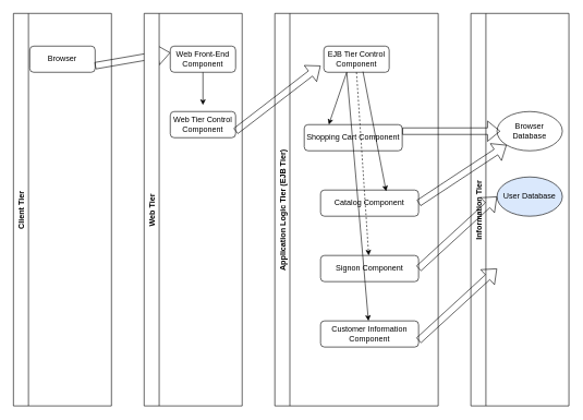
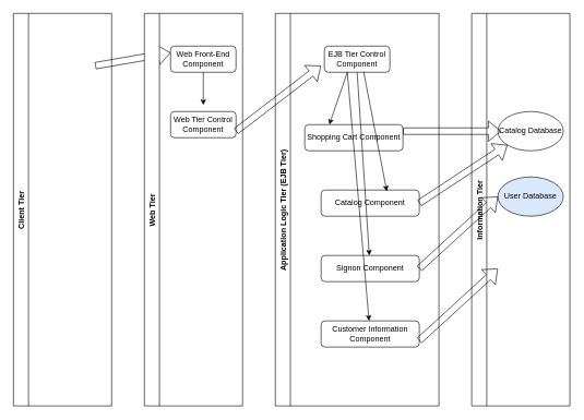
  <mxCell id="0" />
  <mxCell id="1" parent="0" />
  <mxCell id="2" value="Client Tier" style="swimlane;horizontal=0;" vertex="1" parent="1"><mxGeometry x="20" y="20" width="150" height="600" as="geometry" /></mxCell>
- <mxCell id="3" value="Browser" style="rounded=1;whiteSpace=wrap;html=1;" vertex="1" parent="2"><mxGeometry x="25" y="50" width="100" height="40" as="geometry" /></mxCell>
  <mxCell id="4" value="" style="shape=flexArrow;endArrow=classic;html=1;rounded=0;entryX=0;entryY=0.25;entryDx=0;entryDy=0;" edge="1" parent="2" target="6"><mxGeometry width="50" height="50" relative="1" as="geometry"><mxPoint x="125" y="80" as="sourcePoint" /><mxPoint x="230" y="70" as="targetPoint" /></mxGeometry></mxCell>
  <mxCell id="5" value="Web Tier" style="swimlane;horizontal=0;" vertex="1" parent="1"><mxGeometry x="220" y="20" width="150" height="600" as="geometry" /></mxCell>
  <mxCell id="6" value="Web Front-End Component" style="rounded=1;whiteSpace=wrap;html=1;" vertex="1" parent="5"><mxGeometry x="40" y="50" width="100" height="40" as="geometry" /></mxCell>
  <mxCell id="7" value="Web Tier Control Component" style="rounded=1;whiteSpace=wrap;html=1;" vertex="1" parent="5"><mxGeometry x="40" y="150" width="100" height="40" as="geometry" /></mxCell>
  <mxCell id="8" value="" style="endArrow=classic;html=1;rounded=0;exitX=0.5;exitY=1;exitDx=0;exitDy=0;" edge="1" parent="5" source="6"><mxGeometry width="50" height="50" relative="1" as="geometry"><mxPoint x="102" y="90" as="sourcePoint" /><mxPoint x="90" y="140" as="targetPoint" /></mxGeometry></mxCell>
  <mxCell id="9" value="Information Tier" style="swimlane;horizontal=0;" vertex="1" parent="1"><mxGeometry x="720" y="20" width="150" height="600" as="geometry" /></mxCell>
- <mxCell id="10" value="Browser Database" style="ellipse;whiteSpace=wrap;html=1;" vertex="1" parent="9"><mxGeometry x="40" y="150" width="100" height="60" as="geometry" /></mxCell>
+ <mxCell id="10" value="Catalog Database" style="ellipse;whiteSpace=wrap;html=1;" vertex="1" parent="9"><mxGeometry x="40" y="150" width="100" height="60" as="geometry" /></mxCell>
  <mxCell id="11" value="User Database" style="ellipse;whiteSpace=wrap;html=1;fillColor=#dae8fc;" vertex="1" parent="9"><mxGeometry x="40" y="250" width="100" height="60" as="geometry" /></mxCell>
  <mxCell id="12" value="Application Logic Tier (EJB Tier)" style="swimlane;horizontal=0;" vertex="1" parent="1"><mxGeometry x="420" y="20" width="250" height="600" as="geometry" /></mxCell>
  <mxCell id="13" value="EJB Tier Control Component" style="rounded=1;whiteSpace=wrap;html=1;" vertex="1" parent="12"><mxGeometry x="75" y="50" width="100" height="40" as="geometry" /></mxCell>
  <mxCell id="14" value="Shopping Cart Component" style="rounded=1;whiteSpace=wrap;html=1;" vertex="1" parent="12"><mxGeometry x="45" y="170" width="150" height="40" as="geometry" /></mxCell>
  <mxCell id="15" value="Catalog Component" style="rounded=1;whiteSpace=wrap;html=1;" vertex="1" parent="12"><mxGeometry x="70" y="270" width="150" height="40" as="geometry" /></mxCell>
  <mxCell id="16" value="Signon Component" style="rounded=1;whiteSpace=wrap;html=1;" vertex="1" parent="12"><mxGeometry x="70" y="370" width="150" height="40" as="geometry" /></mxCell>
  <mxCell id="17" value="Customer Information Component" style="rounded=1;whiteSpace=wrap;html=1;" vertex="1" parent="12"><mxGeometry x="70" y="470" width="150" height="40" as="geometry" /></mxCell>
  <mxCell id="18" value="" style="endArrow=classic;html=1;rounded=0;exitX=0.25;exitY=1;exitDx=0;exitDy=0;entryX=0.25;entryY=0;entryDx=0;entryDy=0;" edge="1" parent="12" target="14"><mxGeometry width="50" height="50" relative="1" as="geometry"><mxPoint x="110" y="90" as="sourcePoint" /><mxPoint x="110" y="160" as="targetPoint" /></mxGeometry></mxCell>
  <mxCell id="19" value="" style="endArrow=classic;html=1;rounded=0;exitX=0.599;exitY=0.975;exitDx=0;exitDy=0;exitPerimeter=0;entryX=0.669;entryY=0.046;entryDx=0;entryDy=0;entryPerimeter=0;" edge="1" parent="12" source="13" target="15"><mxGeometry width="50" height="50" relative="1" as="geometry"><mxPoint x="110" y="100" as="sourcePoint" /><mxPoint x="160" y="250" as="targetPoint" /></mxGeometry></mxCell>
- <mxCell id="20" value="" style="endArrow=classic;html=1;rounded=0;exitX=0.5;exitY=1;exitDx=0;exitDy=0;dashed=1;" edge="1" parent="12" source="13" target="16"><mxGeometry width="50" height="50" relative="1" as="geometry"><mxPoint x="120" y="100" as="sourcePoint" /><mxPoint x="180" y="282" as="targetPoint" /></mxGeometry></mxCell>
+ <mxCell id="20" value="" style="endArrow=classic;html=1;rounded=0;exitX=0.5;exitY=1;exitDx=0;exitDy=0;" edge="1" parent="12" source="13" target="16"><mxGeometry width="50" height="50" relative="1" as="geometry"><mxPoint x="120" y="100" as="sourcePoint" /><mxPoint x="180" y="282" as="targetPoint" /></mxGeometry></mxCell>
  <mxCell id="21" value="" style="shape=flexArrow;endArrow=classic;html=1;rounded=0;entryX=0;entryY=0.5;entryDx=0;entryDy=0;exitX=1;exitY=0.25;exitDx=0;exitDy=0;" edge="1" parent="12"><mxGeometry width="50" height="50" relative="1" as="geometry"><mxPoint x="220" y="500" as="sourcePoint" /><mxPoint x="340" y="390" as="targetPoint" /></mxGeometry></mxCell>
  <mxCell id="22" value="" style="shape=flexArrow;endArrow=classic;html=1;rounded=0;exitX=1;exitY=0.75;exitDx=0;exitDy=0;" edge="1" parent="1" source="7"><mxGeometry width="50" height="50" relative="1" as="geometry"><mxPoint x="370" y="480" as="sourcePoint" /><mxPoint x="490" y="100" as="targetPoint" /></mxGeometry></mxCell>
  <mxCell id="23" value="" style="endArrow=classic;html=1;rounded=0;" edge="1" parent="1" target="17"><mxGeometry width="50" height="50" relative="1" as="geometry"><mxPoint x="530" y="110" as="sourcePoint" /><mxPoint x="573" y="400" as="targetPoint" /></mxGeometry></mxCell>
  <mxCell id="24" value="" style="shape=flexArrow;endArrow=classic;html=1;rounded=0;entryX=0;entryY=0.25;entryDx=0;entryDy=0;exitX=1;exitY=0.25;exitDx=0;exitDy=0;" edge="1" parent="1" source="14"><mxGeometry width="50" height="50" relative="1" as="geometry"><mxPoint x="650" y="220" as="sourcePoint" /><mxPoint x="765" y="200" as="targetPoint" /></mxGeometry></mxCell>
  <mxCell id="25" value="" style="shape=flexArrow;endArrow=classic;html=1;rounded=0;entryX=0;entryY=1;entryDx=0;entryDy=0;exitX=1;exitY=0.25;exitDx=0;exitDy=0;" edge="1" parent="1" target="10"><mxGeometry width="50" height="50" relative="1" as="geometry"><mxPoint x="640" y="310" as="sourcePoint" /><mxPoint x="765" y="310" as="targetPoint" /></mxGeometry></mxCell>
  <mxCell id="26" value="" style="shape=flexArrow;endArrow=classic;html=1;rounded=0;entryX=0;entryY=0.5;entryDx=0;entryDy=0;exitX=1;exitY=0.25;exitDx=0;exitDy=0;" edge="1" parent="1" target="11"><mxGeometry width="50" height="50" relative="1" as="geometry"><mxPoint x="640" y="410" as="sourcePoint" /><mxPoint x="765" y="410" as="targetPoint" /></mxGeometry></mxCell>
